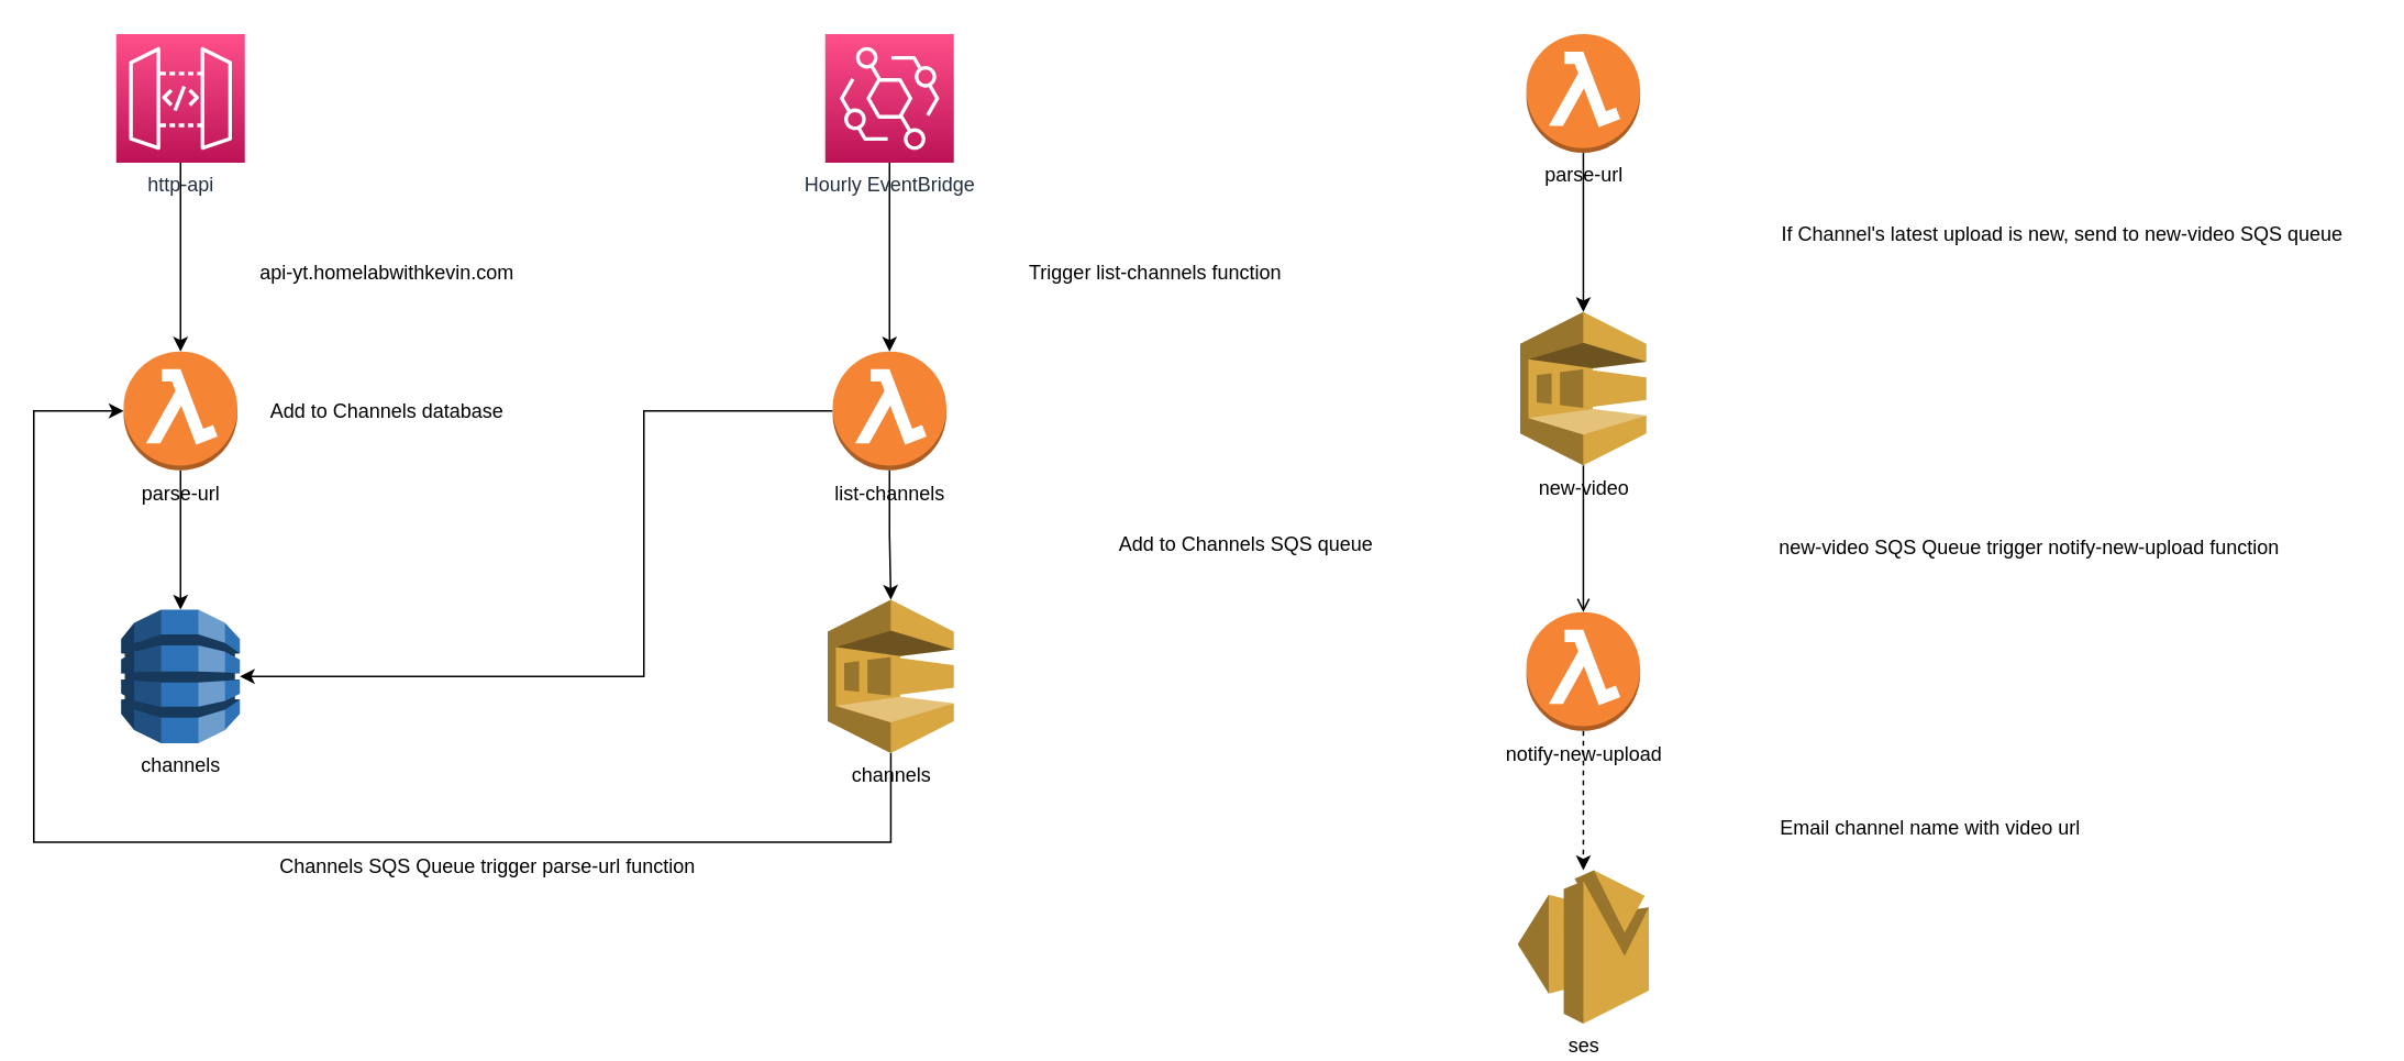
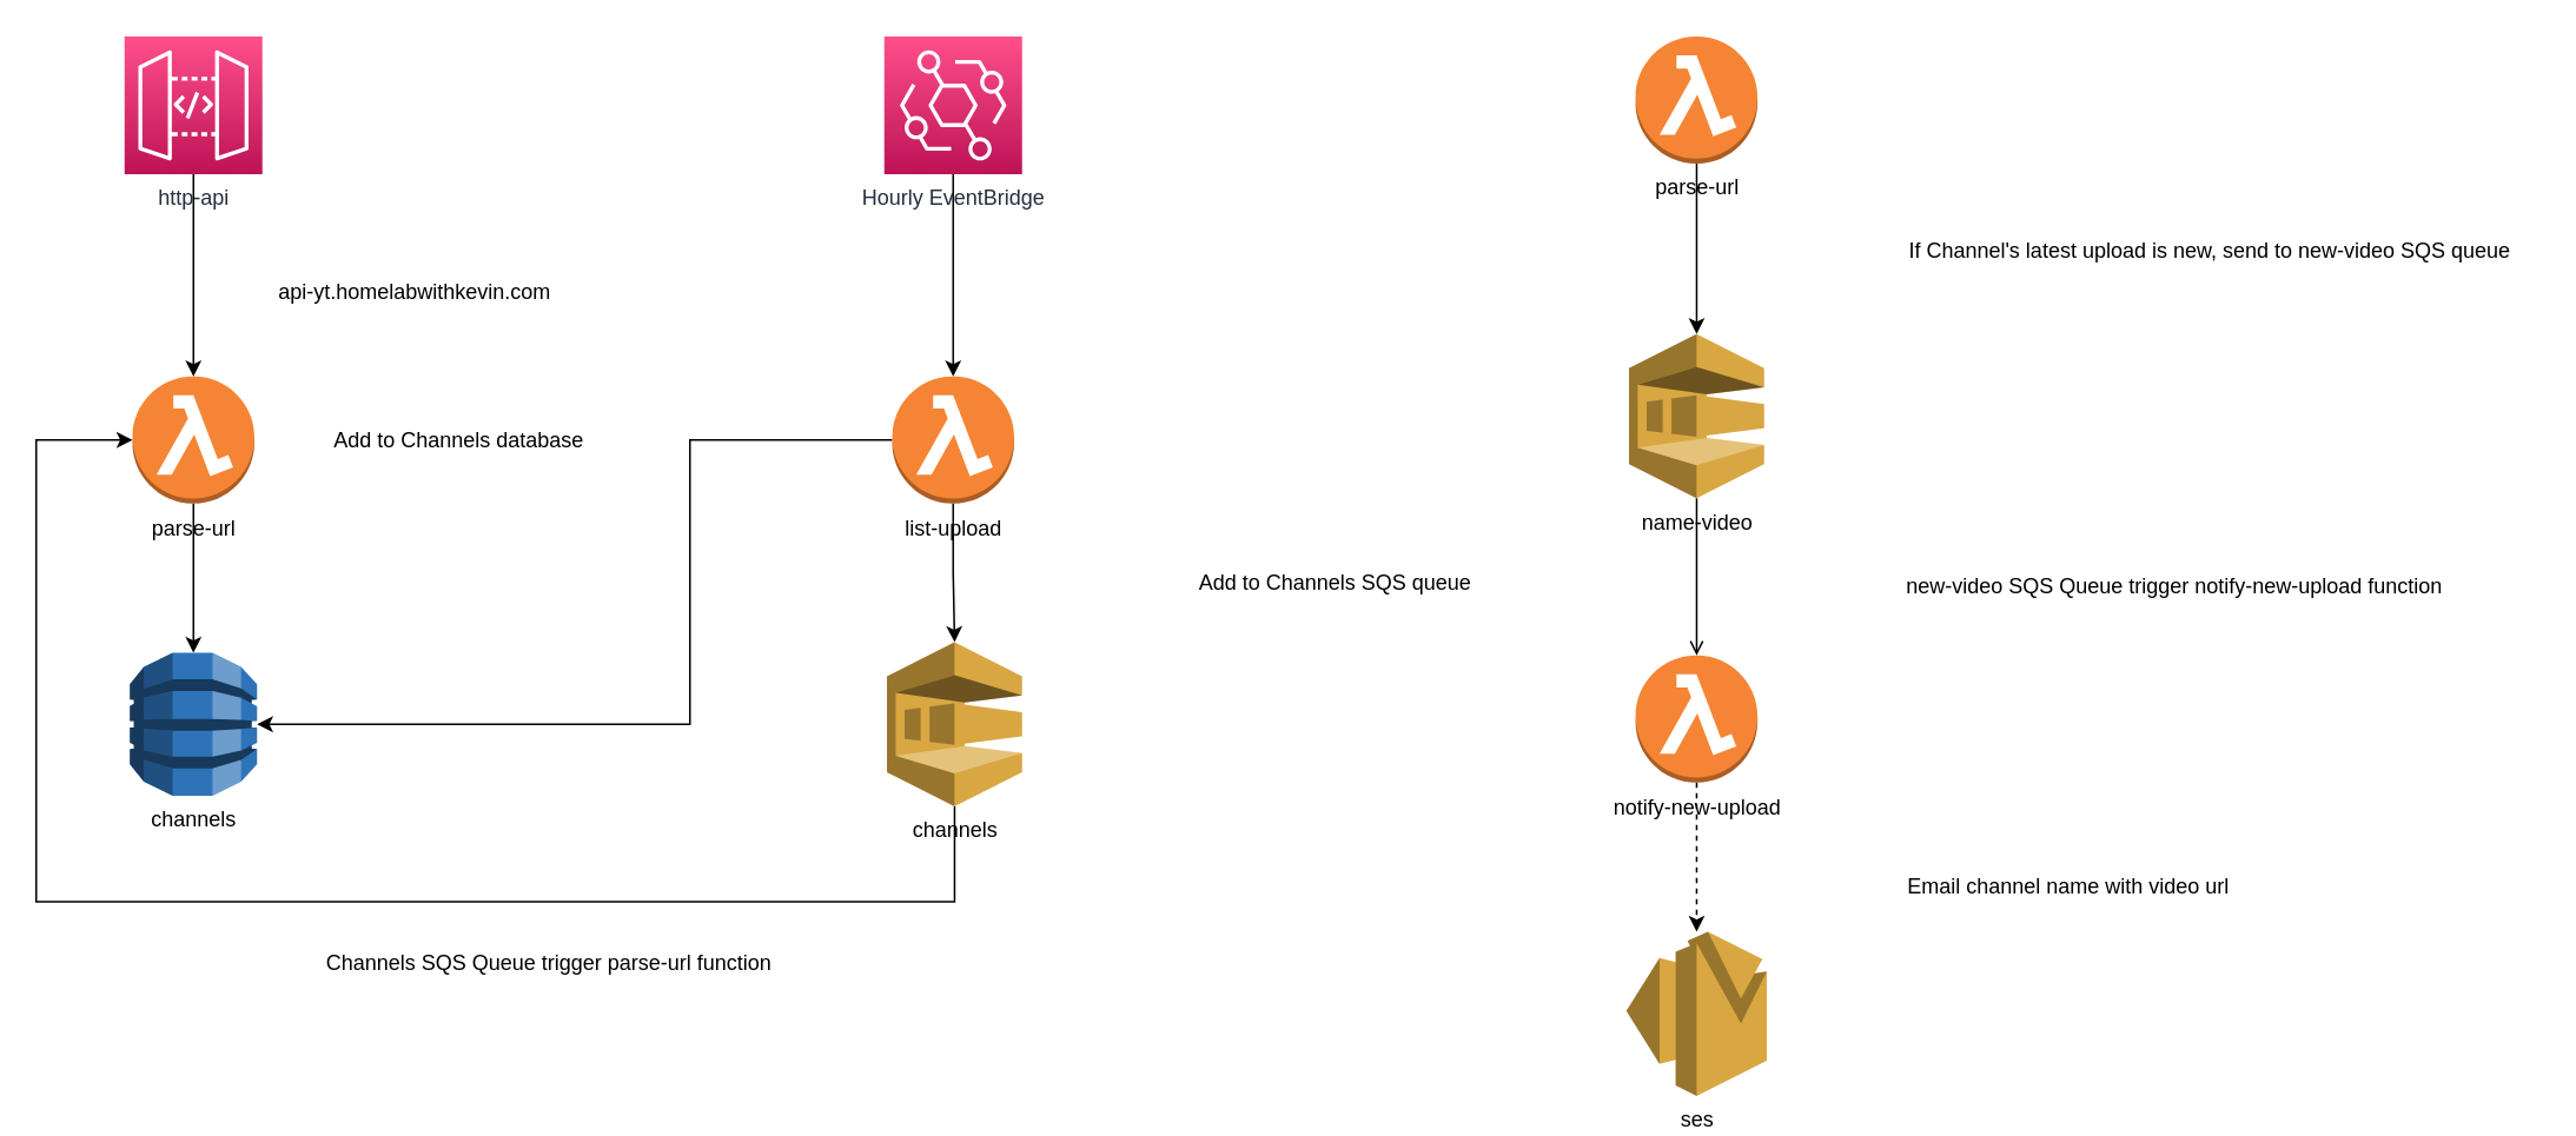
  <mxCell id="0" />
  <mxCell id="1" parent="0" />
  <mxCell id="2" style="edgeStyle=orthogonalEdgeStyle;rounded=0;orthogonalLoop=1;jettySize=auto;html=1;entryX=1;entryY=0.5;entryDx=0;entryDy=0;entryPerimeter=0;" edge="1" parent="1" source="4" target="13"><mxGeometry relative="1" as="geometry"><mxPoint x="360.483" y="384" as="targetPoint" /><Array as="points"><mxPoint x="390" y="248" /><mxPoint x="390" y="410" /></Array></mxGeometry></mxCell>
  <mxCell id="3" style="edgeStyle=orthogonalEdgeStyle;rounded=0;orthogonalLoop=1;jettySize=auto;html=1;" edge="1" parent="1" source="4" target="10"><mxGeometry relative="1" as="geometry"><mxPoint x="540" y="350" as="targetPoint" /></mxGeometry></mxCell>
- <mxCell id="4" value="list-channels" style="outlineConnect=0;dashed=0;verticalLabelPosition=bottom;verticalAlign=top;align=center;html=1;shape=mxgraph.aws3.lambda_function;fillColor=#F58534;gradientColor=none;" vertex="1" parent="1"><mxGeometry x="504.5" y="212.5" width="69" height="72" as="geometry" /></mxCell>
+ <mxCell id="4" value="list-upload" style="outlineConnect=0;dashed=0;verticalLabelPosition=bottom;verticalAlign=top;align=center;html=1;shape=mxgraph.aws3.lambda_function;fillColor=#F58534;gradientColor=none;" vertex="1" parent="1"><mxGeometry x="504.5" y="212.5" width="69" height="72" as="geometry" /></mxCell>
  <mxCell id="5" style="edgeStyle=orthogonalEdgeStyle;rounded=0;orthogonalLoop=1;jettySize=auto;html=1;dashed=1;" edge="1" parent="1" source="6" target="16"><mxGeometry relative="1" as="geometry" /></mxCell>
  <mxCell id="6" value="notify-new-upload" style="outlineConnect=0;dashed=0;verticalLabelPosition=bottom;verticalAlign=top;align=center;html=1;shape=mxgraph.aws3.lambda_function;fillColor=#F58534;gradientColor=none;" vertex="1" parent="1"><mxGeometry x="925.25" y="370.5" width="69" height="72" as="geometry" /></mxCell>
  <mxCell id="7" style="edgeStyle=orthogonalEdgeStyle;rounded=0;orthogonalLoop=1;jettySize=auto;html=1;" edge="1" parent="1" source="8" target="13"><mxGeometry relative="1" as="geometry" /></mxCell>
  <mxCell id="8" value="parse-url" style="outlineConnect=0;dashed=0;verticalLabelPosition=bottom;verticalAlign=top;align=center;html=1;shape=mxgraph.aws3.lambda_function;fillColor=#F58534;gradientColor=none;" vertex="1" parent="1"><mxGeometry x="74.5" y="212.5" width="69" height="72" as="geometry" /></mxCell>
  <mxCell id="9" style="edgeStyle=orthogonalEdgeStyle;rounded=0;orthogonalLoop=1;jettySize=auto;html=1;entryX=0;entryY=0.5;entryDx=0;entryDy=0;entryPerimeter=0;" edge="1" parent="1" source="10" target="8"><mxGeometry relative="1" as="geometry"><Array as="points"><mxPoint x="540" y="510" /><mxPoint x="20" y="510" /><mxPoint x="20" y="248" /></Array></mxGeometry></mxCell>
  <mxCell id="10" value="channels" style="outlineConnect=0;dashed=0;verticalLabelPosition=bottom;verticalAlign=top;align=center;html=1;shape=mxgraph.aws3.sqs;fillColor=#D9A741;gradientColor=none;" vertex="1" parent="1"><mxGeometry x="501.5" y="363" width="76.5" height="93" as="geometry" /></mxCell>
  <mxCell id="11" style="edgeStyle=orthogonalEdgeStyle;rounded=0;orthogonalLoop=1;jettySize=auto;html=1;entryX=0.5;entryY=0;entryDx=0;entryDy=0;entryPerimeter=0;" edge="1" parent="1" source="12" target="8"><mxGeometry relative="1" as="geometry" /></mxCell>
  <mxCell id="12" value="&lt;div&gt;http-api&lt;/div&gt;" style="sketch=0;points=[[0,0,0],[0.25,0,0],[0.5,0,0],[0.75,0,0],[1,0,0],[0,1,0],[0.25,1,0],[0.5,1,0],[0.75,1,0],[1,1,0],[0,0.25,0],[0,0.5,0],[0,0.75,0],[1,0.25,0],[1,0.5,0],[1,0.75,0]];outlineConnect=0;fontColor=#232F3E;gradientColor=#FF4F8B;gradientDirection=north;fillColor=#BC1356;strokeColor=#ffffff;dashed=0;verticalLabelPosition=bottom;verticalAlign=top;align=center;html=1;fontSize=12;fontStyle=0;aspect=fixed;shape=mxgraph.aws4.resourceIcon;resIcon=mxgraph.aws4.api_gateway;" vertex="1" parent="1"><mxGeometry x="70" y="20" width="78" height="78" as="geometry" /></mxCell>
  <mxCell id="13" value="channels" style="outlineConnect=0;dashed=0;verticalLabelPosition=bottom;verticalAlign=top;align=center;html=1;shape=mxgraph.aws3.dynamo_db;fillColor=#2E73B8;gradientColor=none;" vertex="1" parent="1"><mxGeometry x="73" y="369" width="72" height="81" as="geometry" /></mxCell>
  <mxCell id="14" style="edgeStyle=orthogonalEdgeStyle;rounded=0;orthogonalLoop=1;jettySize=auto;html=1;endArrow=open;" edge="1" parent="1" source="15" target="6"><mxGeometry relative="1" as="geometry" /></mxCell>
- <mxCell id="15" value="new-video" style="outlineConnect=0;dashed=0;verticalLabelPosition=bottom;verticalAlign=top;align=center;html=1;shape=mxgraph.aws3.sqs;fillColor=#D9A741;gradientColor=none;" vertex="1" parent="1"><mxGeometry x="921.5" y="188.5" width="76.5" height="93" as="geometry" /></mxCell>
+ <mxCell id="15" value="name-video" style="outlineConnect=0;dashed=0;verticalLabelPosition=bottom;verticalAlign=top;align=center;html=1;shape=mxgraph.aws3.sqs;fillColor=#D9A741;gradientColor=none;" vertex="1" parent="1"><mxGeometry x="921.5" y="188.5" width="76.5" height="93" as="geometry" /></mxCell>
  <mxCell id="16" value="ses" style="outlineConnect=0;dashed=0;verticalLabelPosition=bottom;verticalAlign=top;align=center;html=1;shape=mxgraph.aws3.ses;fillColor=#D9A741;gradientColor=none;" vertex="1" parent="1"><mxGeometry x="920" y="527" width="79.5" height="93" as="geometry" /></mxCell>
  <mxCell id="17" value="api-yt.homelabwithkevin.com" style="text;html=1;align=center;verticalAlign=middle;resizable=0;points=[];autosize=1;strokeColor=none;fillColor=none;" vertex="1" parent="1"><mxGeometry x="143.5" y="150" width="180" height="30" as="geometry" /></mxCell>
- <mxCell id="18" value="&lt;div&gt;Add to Channels database&lt;/div&gt;" style="text;html=1;align=center;verticalAlign=middle;resizable=0;points=[];autosize=1;strokeColor=none;fillColor=none;" vertex="1" parent="1"><mxGeometry x="148.5" y="233.5" width="170" height="30" as="geometry" /></mxCell>
+ <mxCell id="18" value="&lt;div&gt;Add to Channels database&lt;/div&gt;" style="text;html=1;align=center;verticalAlign=middle;resizable=0;points=[];autosize=1;strokeColor=none;fillColor=none;" vertex="1" parent="1"><mxGeometry x="173.5" y="233.5" width="170" height="30" as="geometry" /></mxCell>
  <mxCell id="19" style="edgeStyle=orthogonalEdgeStyle;rounded=0;orthogonalLoop=1;jettySize=auto;html=1;" edge="1" parent="1" source="20" target="4"><mxGeometry relative="1" as="geometry" /></mxCell>
  <mxCell id="20" value="Hourly EventBridge" style="sketch=0;points=[[0,0,0],[0.25,0,0],[0.5,0,0],[0.75,0,0],[1,0,0],[0,1,0],[0.25,1,0],[0.5,1,0],[0.75,1,0],[1,1,0],[0,0.25,0],[0,0.5,0],[0,0.75,0],[1,0.25,0],[1,0.5,0],[1,0.75,0]];outlineConnect=0;fontColor=#232F3E;gradientColor=#FF4F8B;gradientDirection=north;fillColor=#BC1356;strokeColor=#ffffff;dashed=0;verticalLabelPosition=bottom;verticalAlign=top;align=center;html=1;fontSize=12;fontStyle=0;aspect=fixed;shape=mxgraph.aws4.resourceIcon;resIcon=mxgraph.aws4.eventbridge;" vertex="1" parent="1"><mxGeometry x="500" y="20" width="78" height="78" as="geometry" /></mxCell>
- <mxCell id="21" value="Trigger list-channels function" style="text;html=1;align=center;verticalAlign=middle;resizable=0;points=[];autosize=1;strokeColor=none;fillColor=none;" vertex="1" parent="1"><mxGeometry x="610" y="150" width="180" height="30" as="geometry" /></mxCell>
  <mxCell id="22" style="edgeStyle=orthogonalEdgeStyle;rounded=0;orthogonalLoop=1;jettySize=auto;html=1;exitX=0.5;exitY=1;exitDx=0;exitDy=0;exitPerimeter=0;" edge="1" parent="1" source="4" target="4"><mxGeometry relative="1" as="geometry" /></mxCell>
  <mxCell id="23" value="Add to Channels SQS queue" style="text;html=1;align=center;verticalAlign=middle;resizable=0;points=[];autosize=1;strokeColor=none;fillColor=none;" vertex="1" parent="1"><mxGeometry x="665" y="315" width="180" height="30" as="geometry" /></mxCell>
- <mxCell id="24" value="Channels SQS Queue trigger parse-url function" style="text;html=1;align=center;verticalAlign=middle;resizable=0;points=[];autosize=1;strokeColor=none;fillColor=none;" vertex="1" parent="1"><mxGeometry x="155" y="510" width="280" height="30" as="geometry" /></mxCell>
+ <mxCell id="24" value="Channels SQS Queue trigger parse-url function" style="text;html=1;align=center;verticalAlign=middle;resizable=0;points=[];autosize=1;strokeColor=none;fillColor=none;" vertex="1" parent="1"><mxGeometry x="170" y="530" width="280" height="30" as="geometry" /></mxCell>
  <mxCell id="25" style="edgeStyle=orthogonalEdgeStyle;rounded=0;orthogonalLoop=1;jettySize=auto;html=1;" edge="1" parent="1" source="26" target="15"><mxGeometry relative="1" as="geometry" /></mxCell>
  <mxCell id="26" value="parse-url" style="outlineConnect=0;dashed=0;verticalLabelPosition=bottom;verticalAlign=top;align=center;html=1;shape=mxgraph.aws3.lambda_function;fillColor=#F58534;gradientColor=none;" vertex="1" parent="1"><mxGeometry x="925.25" y="20" width="69" height="72" as="geometry" /></mxCell>
  <mxCell id="27" value="If Channel's latest upload is new, send to new-video SQS queue" style="text;html=1;align=center;verticalAlign=middle;resizable=0;points=[];autosize=1;strokeColor=none;fillColor=none;" vertex="1" parent="1"><mxGeometry x="1065.25" y="127" width="370" height="30" as="geometry" /></mxCell>
  <mxCell id="28" value="new-video SQS Queue trigger notify-new-upload function" style="text;html=1;align=center;verticalAlign=middle;resizable=0;points=[];autosize=1;strokeColor=none;fillColor=none;" vertex="1" parent="1"><mxGeometry x="1065.25" y="317" width="330" height="30" as="geometry" /></mxCell>
  <mxCell id="29" value="Email channel name with video url" style="text;html=1;align=center;verticalAlign=middle;resizable=0;points=[];autosize=1;strokeColor=none;fillColor=none;" vertex="1" parent="1"><mxGeometry x="1065.25" y="487" width="210" height="30" as="geometry" /></mxCell>
